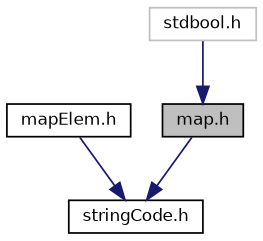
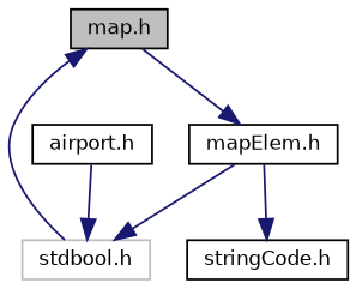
  digraph {
    node [color=black fillcolor=white fontname=Helvetica fontsize=10 shape=record style=filled]
    edge [color=midnightblue fontname=Helvetica fontsize=10 labelfontname=Helvetica labelfontsize=10 style=solid]
    n1 [fillcolor=grey75 fontcolor=black height=0.2 label="map.h" width=0.4]
    n2 [height=0.2 label="mapElem.h" width=0.4]
    n3 [color=grey75 height=0.2 label="stdbool.h" width=0.4]
    n4 [height=0.2 label="stringCode.h" width=0.4]
-   n1 -> n4
+   n5 [height=0.2 label="airport.h" width=0.4]
+   n1 -> n2
+   n2 -> n3
    n2 -> n4
    n3 -> n1
+   n5 -> n3
  }
